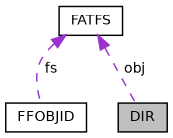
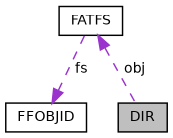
  digraph {
    node [color=black fillcolor=white fontname=Helvetica fontsize=10 shape=record style=filled]
    edge [color=darkorchid3 dir=back fontname=Helvetica fontsize=10 labelfontname=Helvetica labelfontsize=10 style=dashed]
    n1 [fillcolor=grey75 fontcolor=black height=0.2 label=DIR width=0.4]
    n2 [height=0.2 label=FFOBJID width=0.4]
    n3 [height=0.2 label=FATFS width=0.4]
    n3 -> n1 [label=" obj"]
-   n3 -> n2 [label=" fs"]
+   n2 -> n3 [label=" fs"]
  }
